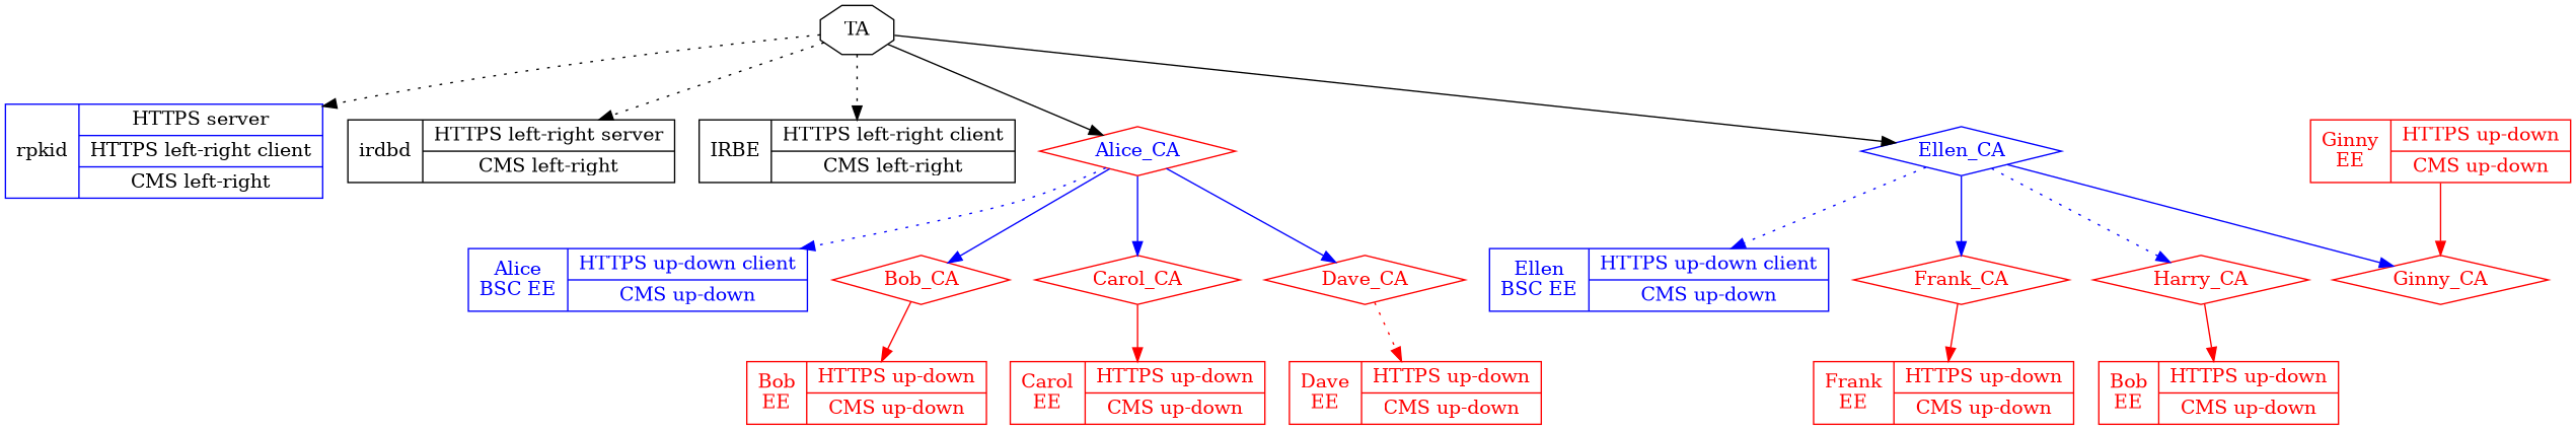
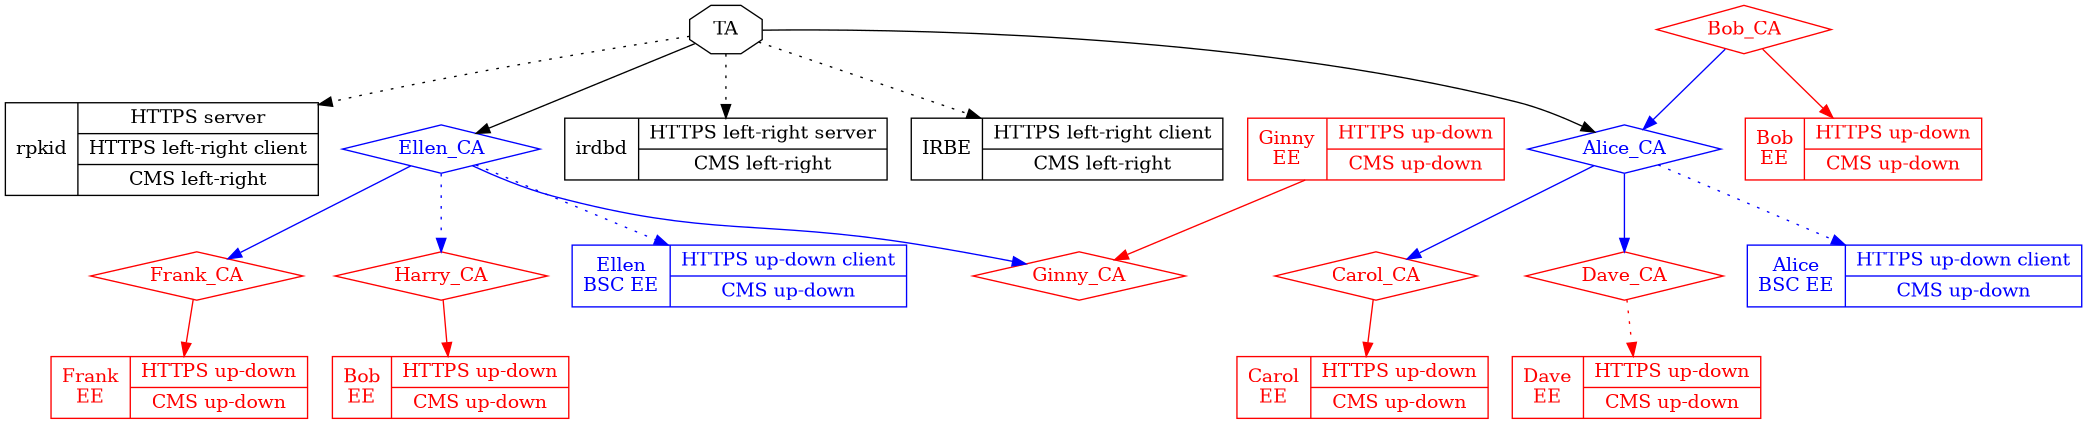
  digraph {
    fontname="DejaVu Serif"
    splines=true
    node [color=red fontname="DejaVu Serif" shape=record fontcolor=red]
    edge [color=blue fontname="DejaVu Serif" style=solid]
    TA [color=black shape=octagon fontcolor=""]
-   n2 [color=blue label="rpkid|{HTTPS server|HTTPS left-right client|CMS left-right}" fontcolor=""]
+   n2 [color=black label="rpkid|{HTTPS server|HTTPS left-right client|CMS left-right}" fontcolor=""]
    n3 [color=black label="irdbd|{HTTPS left-right server|CMS left-right}" fontcolor=""]
    n4 [color=black label="IRBE|{HTTPS left-right client|CMS left-right}" fontcolor=""]
-   Alice_CA [fontcolor=blue shape=diamond]
+   Alice_CA [color=blue fontcolor=blue shape=diamond]
    Ellen_CA [color=blue fontcolor=blue shape=diamond]
    n7 [color=blue fontcolor=blue label="Alice\nBSC EE|{HTTPS up-down client|CMS up-down}"]
    Bob_CA [shape=diamond]
    Carol_CA [shape=diamond]
    Dave_CA [shape=diamond]
    n11 [color=blue fontcolor=blue label="Ellen\nBSC EE|{HTTPS up-down client|CMS up-down}"]
    Frank_CA [shape=diamond]
    Ginny_CA [shape=diamond]
    Harry_CA [shape=diamond]
    n15 [label="Bob\nEE|{HTTPS up-down|CMS up-down}"]
    n16 [label="Carol\nEE|{HTTPS up-down|CMS up-down}"]
    n17 [label="Dave\nEE|{HTTPS up-down|CMS up-down}"]
    n18 [label="Frank\nEE|{HTTPS up-down|CMS up-down}"]
    n19 [label="Bob\nEE|{HTTPS up-down|CMS up-down}"]
    n20 [label="Ginny\nEE|{HTTPS up-down|CMS up-down}"]
    TA -> n2 [color=black style=dotted]
    TA -> n3 [color=black style=dotted]
    TA -> n4 [color=black style=dotted]
    TA -> Alice_CA [color=black]
    TA -> Ellen_CA [color=black]
    Alice_CA -> n7 [style=dotted]
-   Alice_CA -> Bob_CA
+   Bob_CA -> Alice_CA
    Alice_CA -> Carol_CA
    Alice_CA -> Dave_CA
    Ellen_CA -> n11 [style=dotted]
    Ellen_CA -> Frank_CA
    Ellen_CA -> Ginny_CA
    Ellen_CA -> Harry_CA [style=dotted]
    Bob_CA -> n15 [color=red]
    Carol_CA -> n16 [color=red]
    Dave_CA -> n17 [color=red style=dotted]
    Frank_CA -> n18 [color=red]
    Harry_CA -> n19 [color=red]
    n20 -> Ginny_CA [color=red]
  }
